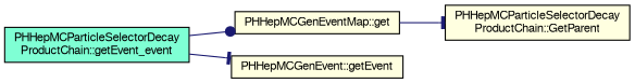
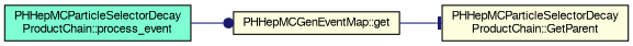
  digraph {
    rankdir=LR
    node [color=black fillcolor=lightyellow fontname=FreeSans fontsize=10 shape=record style=filled]
    edge [arrowhead=tee color=midnightblue fontname=FreeSans fontsize=10 labelfontname=FreeSans labelfontsize=10 style=solid]
-   n1 [fillcolor=aquamarine fontcolor=black height=0.2 label="PHHepMCParticleSelectorDecay\lProductChain::getEvent_event" width=0.4]
+   n1 [fillcolor=aquamarine fontcolor=black height=0.2 label="PHHepMCParticleSelectorDecay\lProductChain::process_event" width=0.4]
    n2 [height=0.2 label="PHHepMCGenEventMap::get" width=0.4]
-   n3 [height=0.2 label="PHHepMCGenEvent::getEvent" width=0.4]
    n4 [height=0.2 label="PHHepMCParticleSelectorDecay\lProductChain::GetParent" width=0.4]
    n1 -> n2 [arrowhead=dot]
-   n1 -> n3
    n2 -> n4
  }
